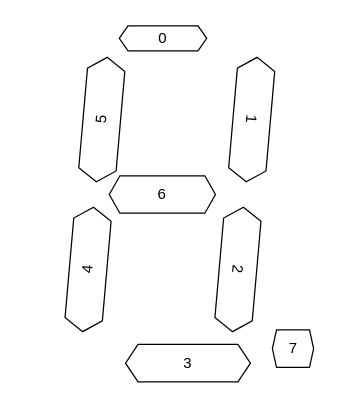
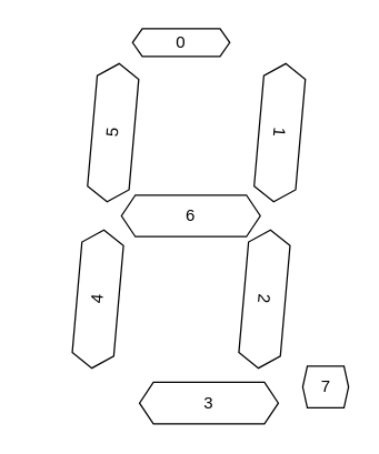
  <mxCell id="0" />
  <mxCell id="1" parent="0" />
  <mxCell id="2" value="0" style="shape=hexagon;perimeter=hexagonPerimeter2;whiteSpace=wrap;html=1;size=0.1;" parent="1" vertex="1"><mxGeometry x="95" y="20" width="70" height="20" as="geometry" /></mxCell>
- <mxCell id="3" value="6" style="shape=hexagon;perimeter=hexagonPerimeter2;whiteSpace=wrap;html=1;size=0.1;" parent="1" vertex="1"><mxGeometry x="87" y="140" width="85" height="30" as="geometry" /></mxCell>
+ <mxCell id="3" value="6" style="shape=hexagon;perimeter=hexagonPerimeter2;whiteSpace=wrap;html=1;size=0.1;" parent="1" vertex="1"><mxGeometry x="87" y="140" width="100" height="30" as="geometry" /></mxCell>
  <mxCell id="4" value="3" style="shape=hexagon;perimeter=hexagonPerimeter2;whiteSpace=wrap;html=1;size=0.1;" parent="1" vertex="1"><mxGeometry x="100" y="275" width="100" height="30" as="geometry" /></mxCell>
  <mxCell id="5" value="5" style="shape=hexagon;perimeter=hexagonPerimeter2;whiteSpace=wrap;html=1;size=0.1;rotation=-85;" parent="1" vertex="1"><mxGeometry x="31" y="80" width="100" height="30" as="geometry" /></mxCell>
  <mxCell id="6" value="1" style="shape=hexagon;perimeter=hexagonPerimeter2;whiteSpace=wrap;html=1;size=0.1;rotation=95;" parent="1" vertex="1"><mxGeometry x="151" y="80" width="100" height="30" as="geometry" /></mxCell>
  <mxCell id="7" value="4" style="shape=hexagon;perimeter=hexagonPerimeter2;whiteSpace=wrap;html=1;size=0.1;rotation=-85;" parent="1" vertex="1"><mxGeometry x="20" y="200" width="100" height="30" as="geometry" /></mxCell>
  <mxCell id="8" value="2" style="shape=hexagon;perimeter=hexagonPerimeter2;whiteSpace=wrap;html=1;size=0.1;rotation=95;" parent="1" vertex="1"><mxGeometry x="140" y="200" width="100" height="30" as="geometry" /></mxCell>
  <mxCell id="9" value="7" style="shape=hexagon;perimeter=hexagonPerimeter2;whiteSpace=wrap;html=1;size=0.1;rotation=0;" vertex="1" parent="1"><mxGeometry x="217.58" y="263.37" width="33" height="30" as="geometry" /></mxCell>
